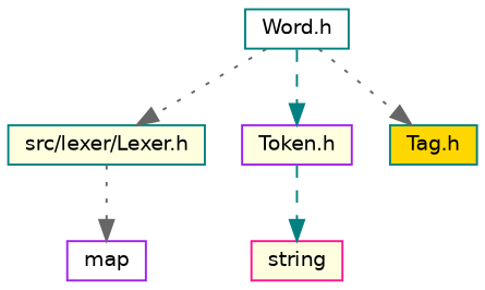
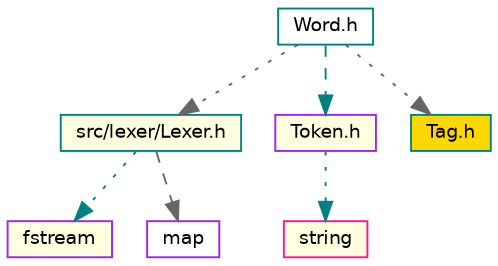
  digraph {
    node [color=teal fillcolor=lightyellow fontname=Helvetica fontsize=10 shape=record style=filled]
    edge [color=teal fontname=Helvetica fontsize=10 labelfontname=Helvetica labelfontsize=10 style=dotted]
    n1 [fontcolor=black height=0.2 label="src/lexer/Lexer.h" width=0.4]
+   n2 [color=purple height=0.2 label=fstream width=0.4]
    n3 [color=purple fillcolor=white height=0.2 label=map width=0.4]
    n4 [fillcolor=white height=0.2 label="Word.h" width=0.4]
    n5 [color=purple height=0.2 label="Token.h" width=0.4]
    n6 [fillcolor=gold height=0.2 label="Tag.h" width=0.4]
    n7 [color=deeppink height=0.2 label=string width=0.4]
-   n1 -> n3 [color=gray40]
+   n1 -> n2
+   n1 -> n3 [color=gray40 style=dashed]
    n4 -> n1 [color=gray40]
    n4 -> n5 [style=dashed]
    n4 -> n6 [color=gray40]
-   n5 -> n7 [style=dashed]
+   n5 -> n7
  }
